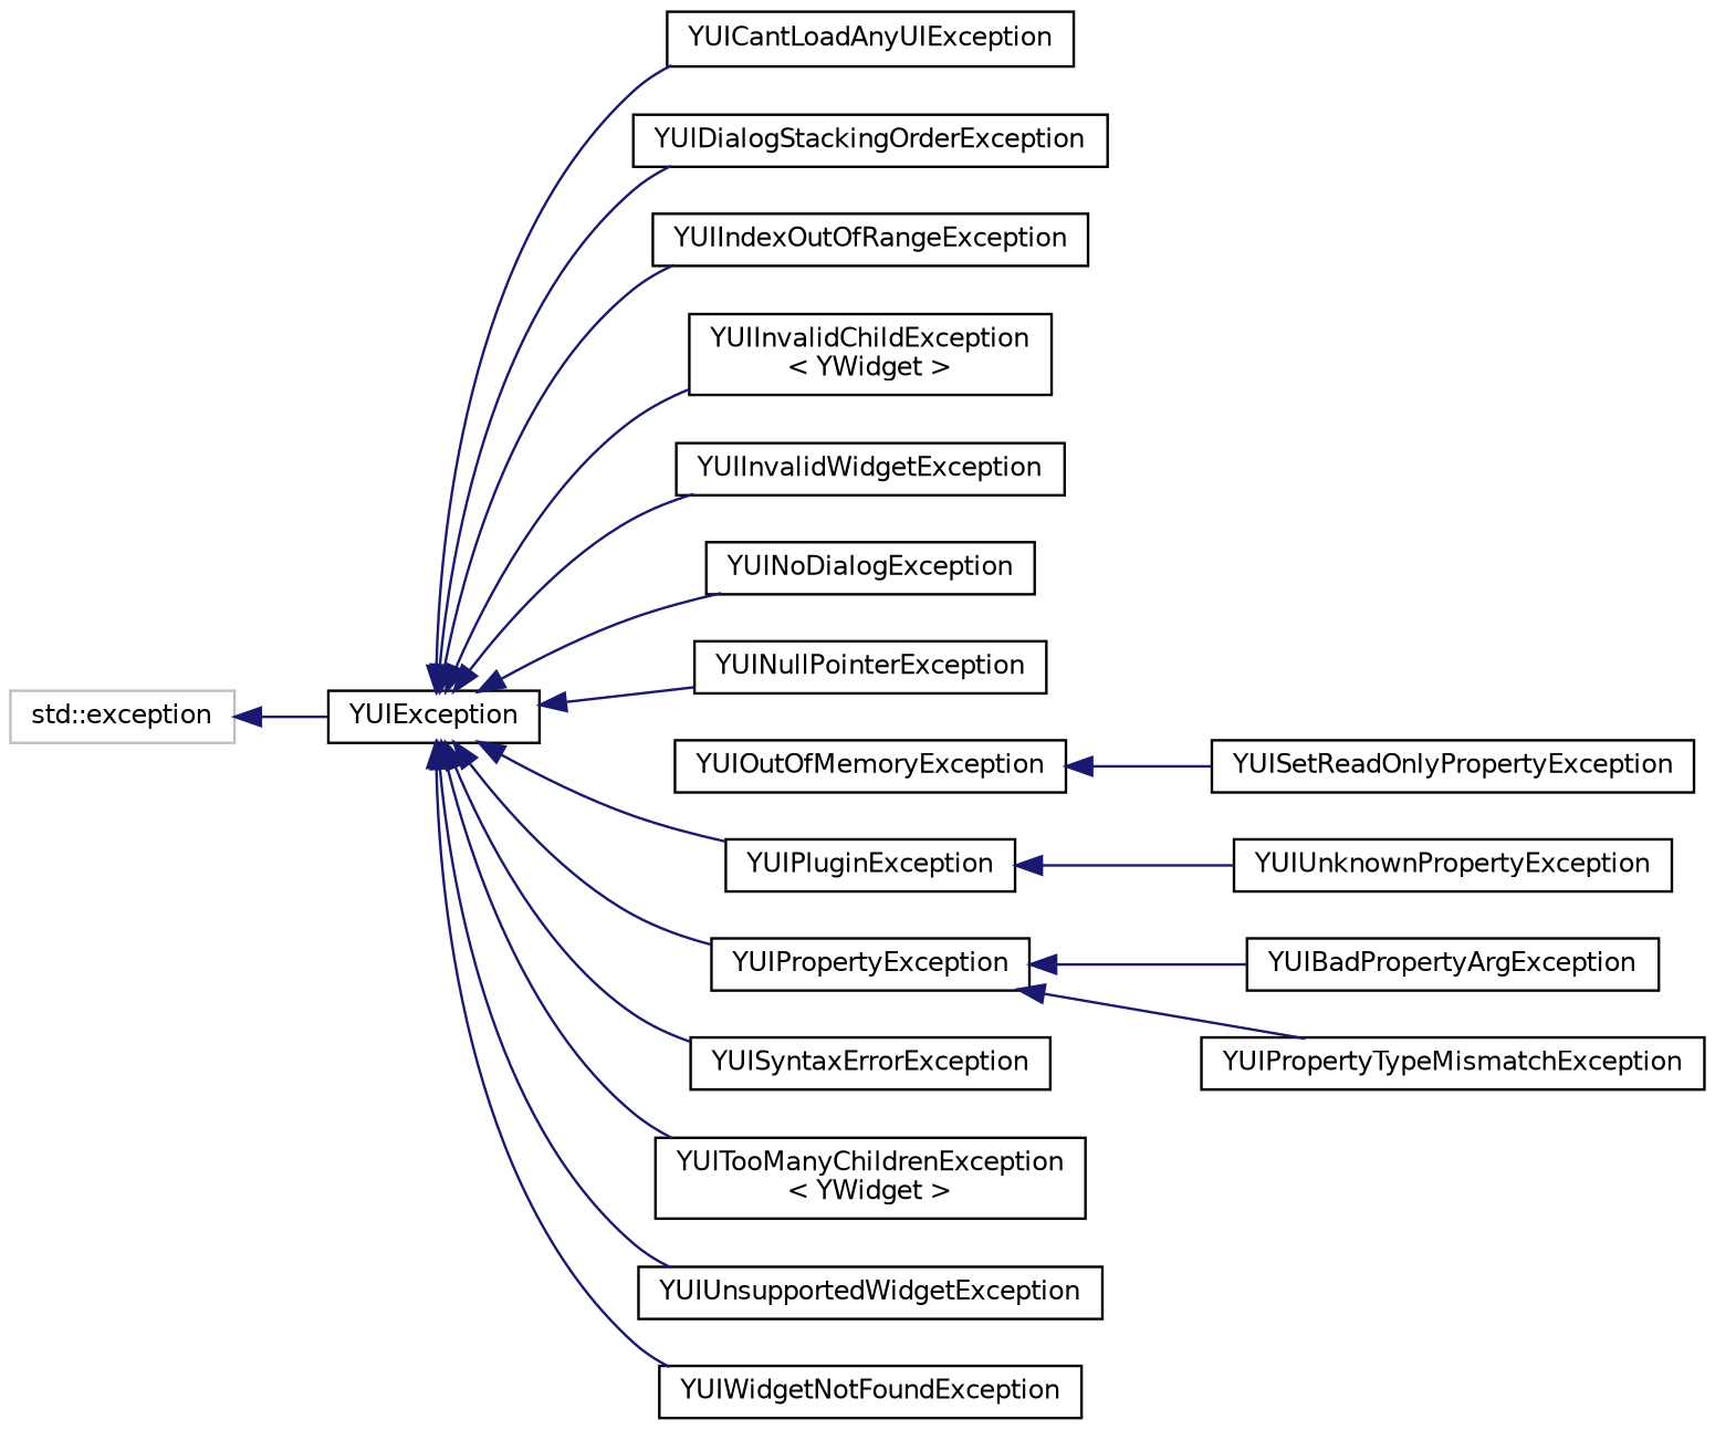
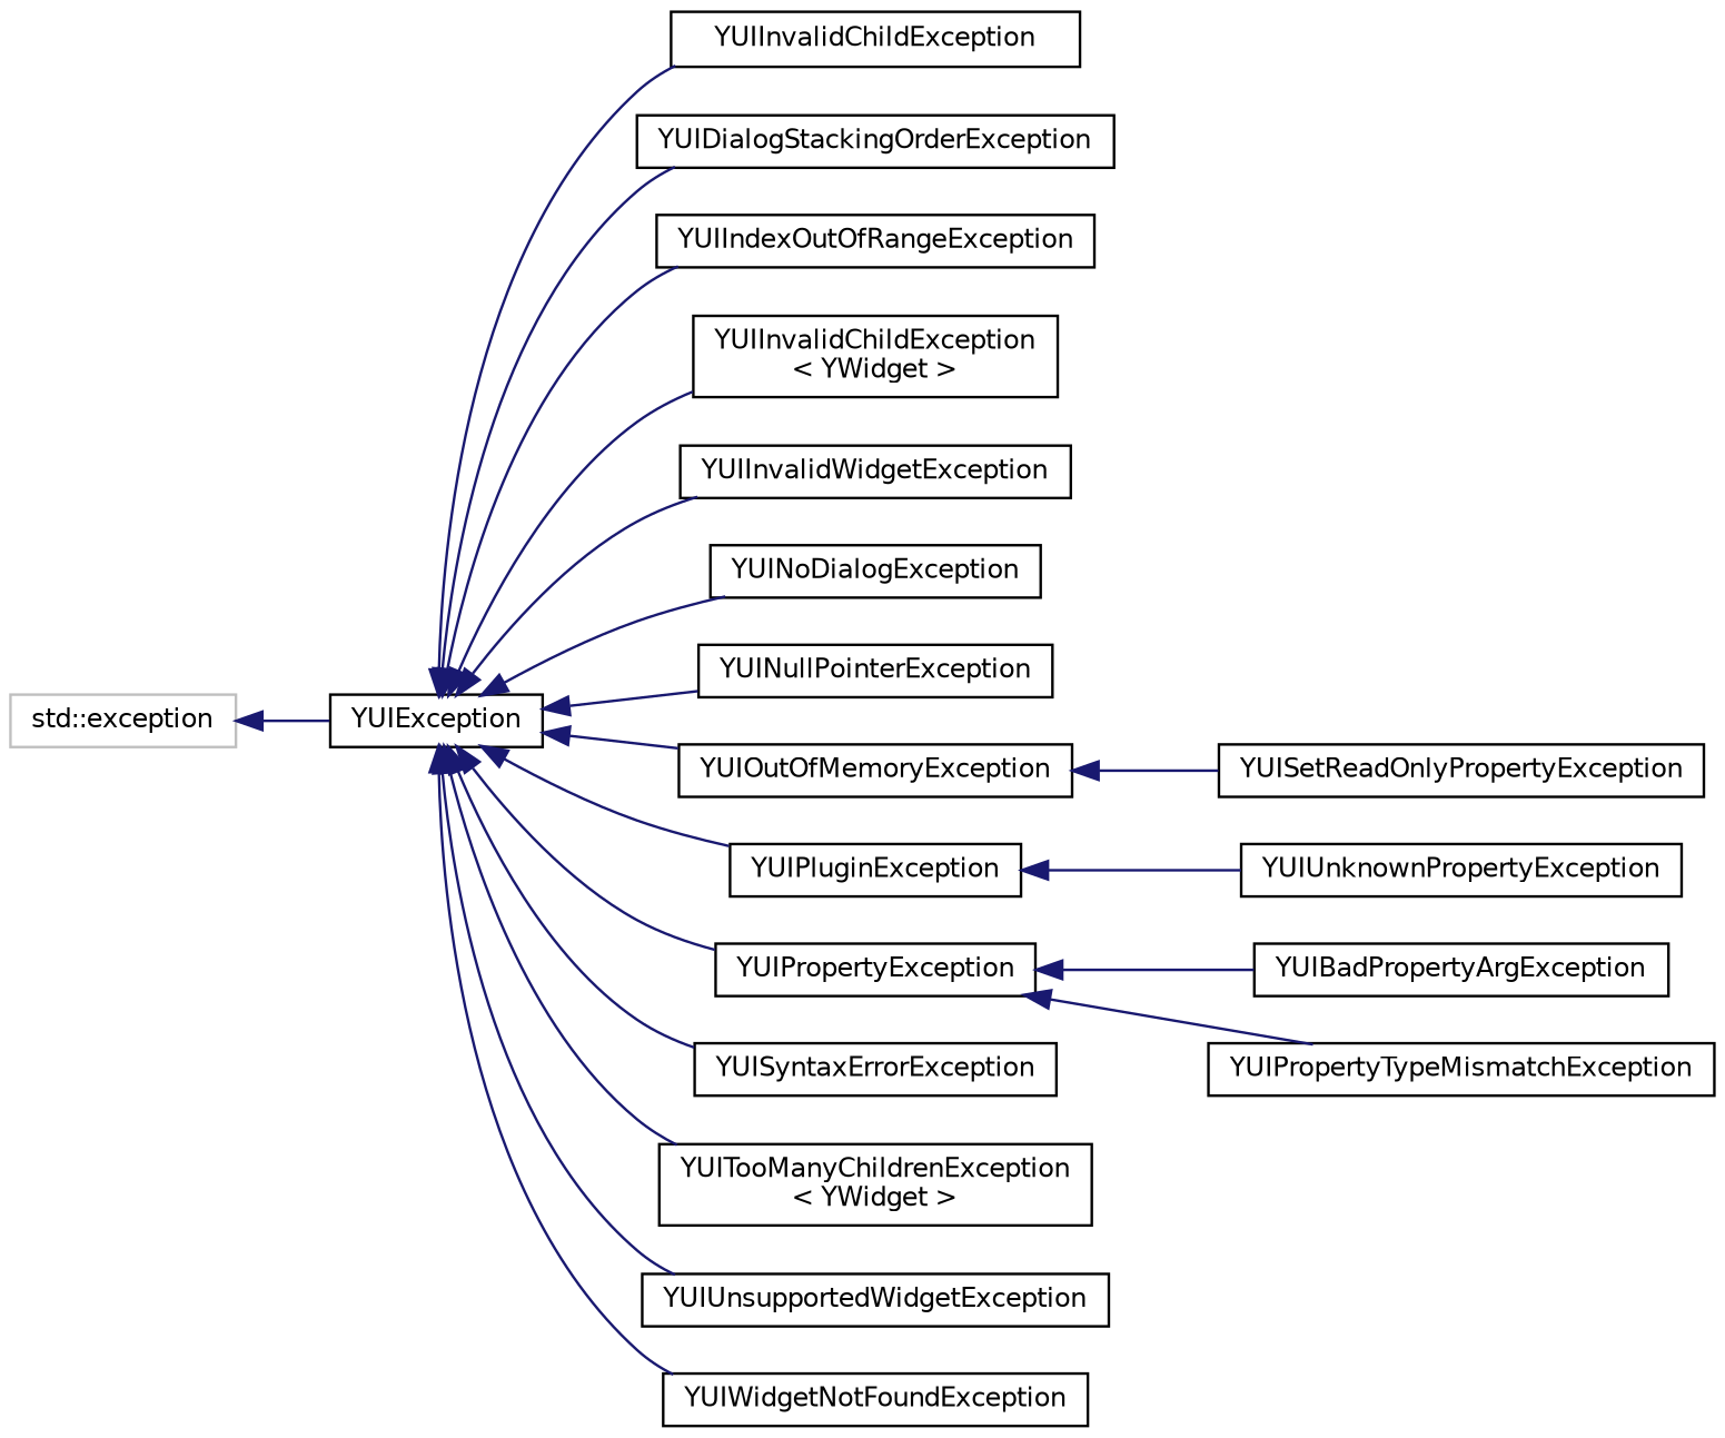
  digraph {
    rankdir=LR
    node [color=black fillcolor=white fontname=Helvetica fontsize=10 shape=record style=filled]
    edge [color=midnightblue dir=back fontname=Helvetica fontsize=10 labelfontname=Helvetica labelfontsize=10 style=solid]
    n1 [color=grey75 height=0.2 label="std::exception" width=0.4]
    n2 [height=0.2 label=YUIException width=0.4]
-   n3 [height=0.2 label=YUICantLoadAnyUIException width=0.4]
+   n3 [height=0.2 label=YUIInvalidChildException width=0.4]
    n4 [height=0.2 label=YUIDialogStackingOrderException width=0.4]
    n5 [height=0.2 label=YUIIndexOutOfRangeException width=0.4]
    n6 [height=0.2 label="YUIInvalidChildException\l\< YWidget \>" width=0.4]
    n7 [height=0.2 label=YUIInvalidWidgetException width=0.4]
    n8 [height=0.2 label=YUINoDialogException width=0.4]
    n9 [height=0.2 label=YUINullPointerException width=0.4]
    n10 [height=0.2 label=YUIOutOfMemoryException width=0.4]
    n11 [height=0.2 label=YUIPluginException width=0.4]
    n12 [height=0.2 label=YUIPropertyException width=0.4]
    n13 [height=0.2 label=YUISyntaxErrorException width=0.4]
    n14 [height=0.2 label="YUITooManyChildrenException\l\< YWidget \>" width=0.4]
    n15 [height=0.2 label=YUIUnsupportedWidgetException width=0.4]
    n16 [height=0.2 label=YUIWidgetNotFoundException width=0.4]
    n17 [height=0.2 label=YUISetReadOnlyPropertyException width=0.4]
    n18 [height=0.2 label=YUIUnknownPropertyException width=0.4]
    n19 [height=0.2 label=YUIBadPropertyArgException width=0.4]
    n20 [height=0.2 label=YUIPropertyTypeMismatchException width=0.4]
    n1 -> n2
    n2 -> n3
    n2 -> n4
    n2 -> n5
    n2 -> n6
    n2 -> n7
    n2 -> n8
    n2 -> n9
+   n2 -> n10
    n2 -> n11
    n2 -> n12
    n2 -> n13
    n2 -> n14
    n2 -> n15
    n2 -> n16
    n10 -> n17
    n11 -> n18
    n12 -> n19
    n12 -> n20
  }
